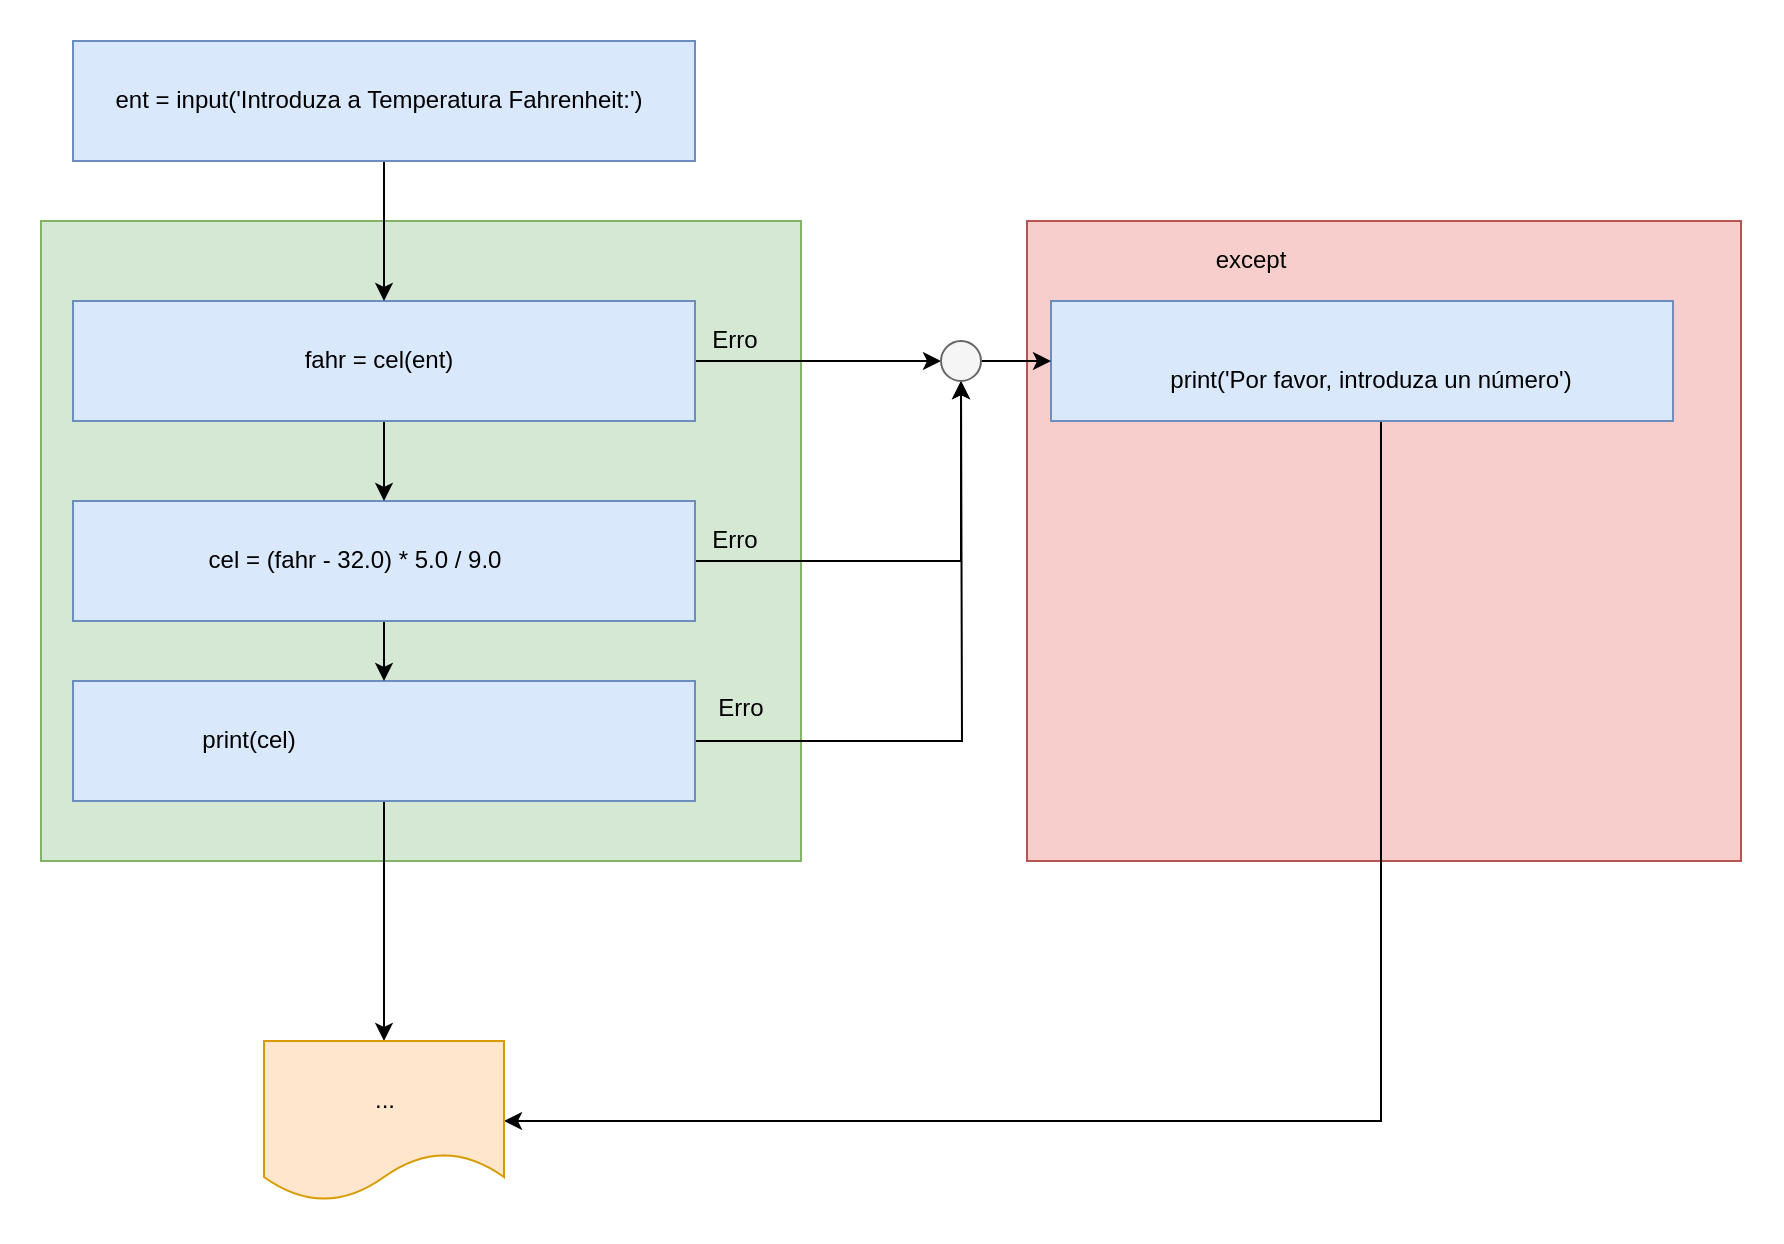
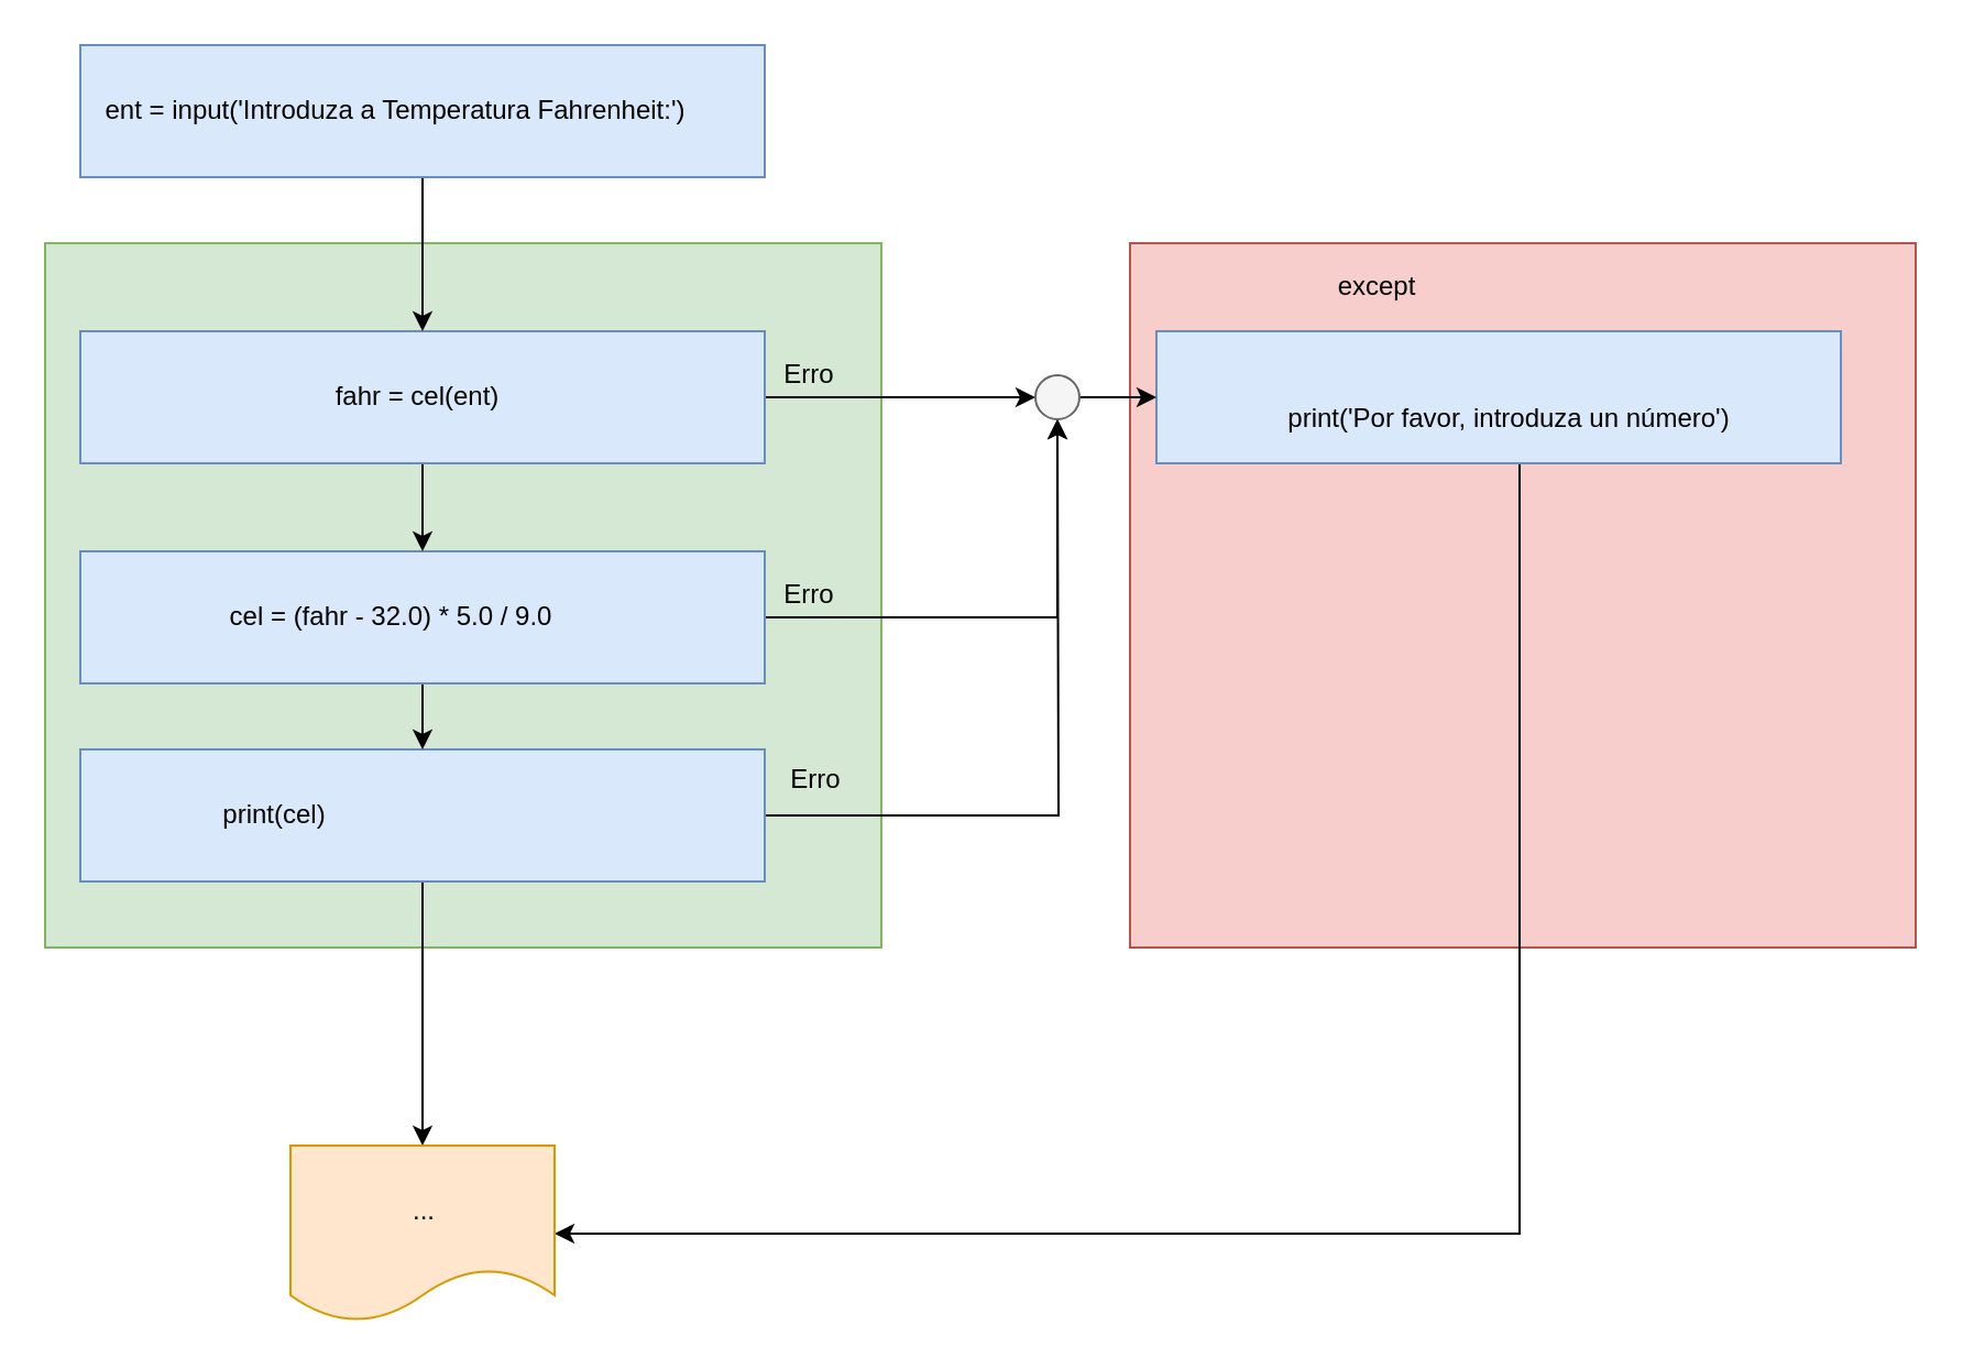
  <mxCell id="0" />
  <mxCell id="1" parent="0" />
  <mxCell id="2" value="" style="rounded=0;whiteSpace=wrap;html=1;fillColor=#f8cecc;strokeColor=#b85450;" parent="1" vertex="1"><mxGeometry x="513" y="110" width="357" height="320" as="geometry" /></mxCell>
  <mxCell id="3" style="edgeStyle=orthogonalEdgeStyle;rounded=0;orthogonalLoop=1;jettySize=auto;html=1;entryX=1;entryY=0.5;entryDx=0;entryDy=0;" edge="1" parent="1" source="4" target="28"><mxGeometry relative="1" as="geometry"><Array as="points"><mxPoint x="690" y="560" /></Array></mxGeometry></mxCell>
  <mxCell id="4" value="" style="rounded=0;whiteSpace=wrap;html=1;fillColor=#dae8fc;strokeColor=#6c8ebf;" vertex="1" parent="1"><mxGeometry x="525" y="150" width="311" height="60" as="geometry" /></mxCell>
  <mxCell id="5" value="" style="rounded=0;whiteSpace=wrap;html=1;fillColor=#d5e8d4;strokeColor=#82b366;" parent="1" vertex="1"><mxGeometry x="20" y="110" width="380" height="320" as="geometry" /></mxCell>
  <mxCell id="6" style="edgeStyle=orthogonalEdgeStyle;rounded=0;orthogonalLoop=1;jettySize=auto;html=1;" edge="1" parent="1" source="8"><mxGeometry relative="1" as="geometry"><mxPoint x="480" y="190" as="targetPoint" /></mxGeometry></mxCell>
  <mxCell id="7" style="edgeStyle=orthogonalEdgeStyle;rounded=0;orthogonalLoop=1;jettySize=auto;html=1;" edge="1" parent="1" source="8" target="28"><mxGeometry relative="1" as="geometry" /></mxCell>
  <mxCell id="8" value="" style="rounded=0;whiteSpace=wrap;html=1;fillColor=#dae8fc;strokeColor=#6c8ebf;" vertex="1" parent="1"><mxGeometry x="36" y="340" width="311" height="60" as="geometry" /></mxCell>
  <mxCell id="9" style="edgeStyle=orthogonalEdgeStyle;rounded=0;orthogonalLoop=1;jettySize=auto;html=1;entryX=0.5;entryY=1;entryDx=0;entryDy=0;" edge="1" parent="1" source="11" target="23"><mxGeometry relative="1" as="geometry" /></mxCell>
  <mxCell id="10" style="edgeStyle=orthogonalEdgeStyle;rounded=0;orthogonalLoop=1;jettySize=auto;html=1;entryX=0.5;entryY=0;entryDx=0;entryDy=0;" edge="1" parent="1" source="11" target="8"><mxGeometry relative="1" as="geometry" /></mxCell>
  <mxCell id="11" value="" style="rounded=0;whiteSpace=wrap;html=1;fillColor=#dae8fc;strokeColor=#6c8ebf;" vertex="1" parent="1"><mxGeometry x="36" y="250" width="311" height="60" as="geometry" /></mxCell>
  <mxCell id="12" style="edgeStyle=orthogonalEdgeStyle;rounded=0;orthogonalLoop=1;jettySize=auto;html=1;entryX=0;entryY=0.5;entryDx=0;entryDy=0;" edge="1" parent="1" source="14" target="23"><mxGeometry relative="1" as="geometry" /></mxCell>
  <mxCell id="13" style="edgeStyle=orthogonalEdgeStyle;rounded=0;orthogonalLoop=1;jettySize=auto;html=1;" edge="1" parent="1" source="14" target="11"><mxGeometry relative="1" as="geometry" /></mxCell>
  <mxCell id="14" value="" style="rounded=0;whiteSpace=wrap;html=1;fillColor=#dae8fc;strokeColor=#6c8ebf;" vertex="1" parent="1"><mxGeometry x="36" y="150" width="311" height="60" as="geometry" /></mxCell>
  <mxCell id="15" style="edgeStyle=orthogonalEdgeStyle;rounded=0;orthogonalLoop=1;jettySize=auto;html=1;" edge="1" parent="1" source="16" target="14"><mxGeometry relative="1" as="geometry" /></mxCell>
  <mxCell id="16" value="" style="rounded=0;whiteSpace=wrap;html=1;fillColor=#dae8fc;strokeColor=#6c8ebf;" vertex="1" parent="1"><mxGeometry x="36" y="20" width="311" height="60" as="geometry" /></mxCell>
  <mxCell id="17" value="&lt;div&gt;fahr = cel(ent)&lt;/div&gt;" style="text;html=1;resizable=0;autosize=1;align=center;verticalAlign=middle;points=[];fillColor=none;strokeColor=none;rounded=0;" parent="1" vertex="1"><mxGeometry x="138.5" y="170" width="100" height="20" as="geometry" /></mxCell>
  <mxCell id="18" value="&lt;div&gt;cel = (fahr - 32.0) * 5.0 / 9.0&lt;/div&gt;" style="text;html=1;resizable=0;autosize=1;align=center;verticalAlign=middle;points=[];fillColor=none;strokeColor=none;rounded=0;" parent="1" vertex="1"><mxGeometry x="96.5" y="270" width="160" height="20" as="geometry" /></mxCell>
  <mxCell id="19" value="print(cel)" style="text;html=1;resizable=0;autosize=1;align=center;verticalAlign=middle;points=[];fillColor=none;strokeColor=none;rounded=0;" parent="1" vertex="1"><mxGeometry x="93.5" y="360" width="60" height="20" as="geometry" /></mxCell>
  <mxCell id="20" value="except" style="text;html=1;resizable=0;autosize=1;align=center;verticalAlign=middle;points=[];fillColor=none;strokeColor=none;rounded=0;" parent="1" vertex="1"><mxGeometry x="600" y="120" width="50" height="20" as="geometry" /></mxCell>
  <mxCell id="21" value="print('Por favor, introduza un número')" style="text;html=1;resizable=0;autosize=1;align=center;verticalAlign=middle;points=[];fillColor=none;strokeColor=none;rounded=0;" parent="1" vertex="1"><mxGeometry x="575" y="180" width="220" height="20" as="geometry" /></mxCell>
  <mxCell id="22" style="edgeStyle=orthogonalEdgeStyle;rounded=0;orthogonalLoop=1;jettySize=auto;html=1;" edge="1" parent="1" source="23" target="4"><mxGeometry relative="1" as="geometry" /></mxCell>
  <mxCell id="23" value="" style="ellipse;whiteSpace=wrap;html=1;aspect=fixed;fillColor=#f5f5f5;strokeColor=#666666;fontColor=#333333;" parent="1" vertex="1"><mxGeometry x="470" y="170" width="20" height="20" as="geometry" /></mxCell>
  <mxCell id="24" value="Erro" style="text;html=1;resizable=0;autosize=1;align=center;verticalAlign=middle;points=[];fillColor=none;strokeColor=none;rounded=0;" parent="1" vertex="1"><mxGeometry x="347" y="160" width="40" height="20" as="geometry" /></mxCell>
  <mxCell id="25" value="Erro" style="text;html=1;resizable=0;autosize=1;align=center;verticalAlign=middle;points=[];fillColor=none;strokeColor=none;rounded=0;" parent="1" vertex="1"><mxGeometry x="347" y="260" width="40" height="20" as="geometry" /></mxCell>
  <mxCell id="26" value="Erro" style="text;html=1;resizable=0;autosize=1;align=center;verticalAlign=middle;points=[];fillColor=none;strokeColor=none;rounded=0;" parent="1" vertex="1"><mxGeometry x="350" y="344" width="40" height="20" as="geometry" /></mxCell>
- <mxCell id="27" value="ent = input('Introduza a Temperatura Fahrenheit:')" style="text;html=1;resizable=0;autosize=1;align=center;verticalAlign=middle;points=[];fillColor=none;strokeColor=none;rounded=0;" vertex="1" parent="1"><mxGeometry x="48.5" y="40" width="280" height="20" as="geometry" /></mxCell>
+ <mxCell id="27" value="ent = input('Introduza a Temperatura Fahrenheit:')" style="text;html=1;resizable=0;autosize=1;align=center;verticalAlign=middle;points=[];fillColor=none;strokeColor=none;rounded=0;" vertex="1" parent="1"><mxGeometry x="38.5" y="40" width="280" height="20" as="geometry" /></mxCell>
  <mxCell id="28" value="" style="shape=document;whiteSpace=wrap;html=1;boundedLbl=1;fillColor=#ffe6cc;strokeColor=#d79b00;" vertex="1" parent="1"><mxGeometry x="131.5" y="520" width="120" height="80" as="geometry" /></mxCell>
  <mxCell id="29" value="..." style="text;html=1;resizable=0;autosize=1;align=center;verticalAlign=middle;points=[];fillColor=none;strokeColor=none;rounded=0;" vertex="1" parent="1"><mxGeometry x="176.5" y="540" width="30" height="20" as="geometry" /></mxCell>
